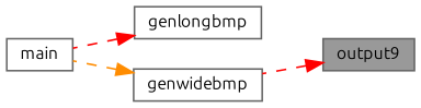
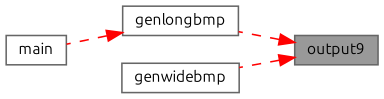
  digraph {
    fontname=Ubuntu
    rankdir=RL
    node [color=grey40 fillcolor=white fontname=Ubuntu fontsize=10 shape=box style=filled]
    edge [color=red dir=back fontname=Ubuntu fontsize=10 labelfontname=Helvetica labelfontsize=10 style=dashed]
    n1 [color=gray40 fillcolor=grey60 fontcolor=black height=0.2 label=output9 width=0.4]
    n2 [height=0.2 label=genlongbmp width=0.4]
    n3 [height=0.2 label=genwidebmp width=0.4]
    n4 [height=0.2 label=main width=0.4]
+   n1 -> n2
    n1 -> n3
    n2 -> n4
-   n3 -> n4 [color=darkorange]
  }
